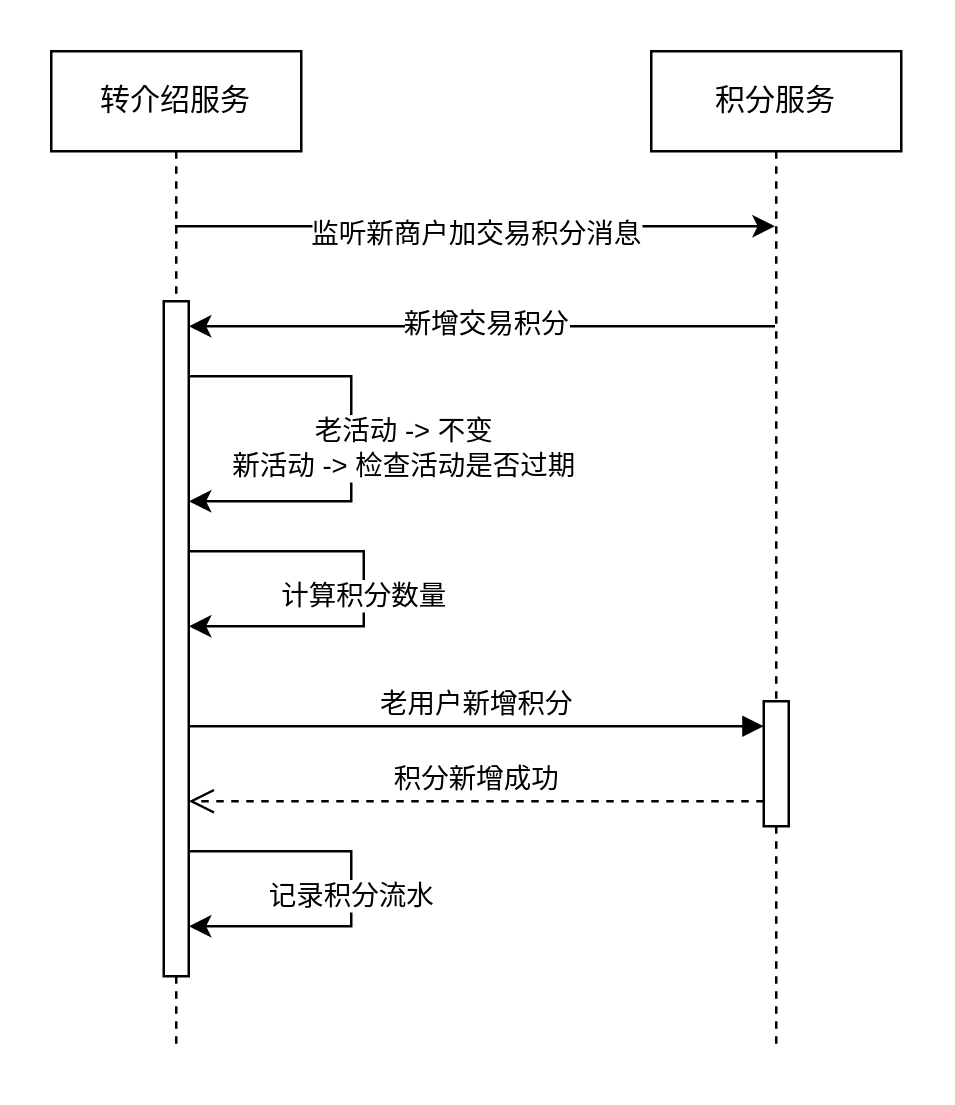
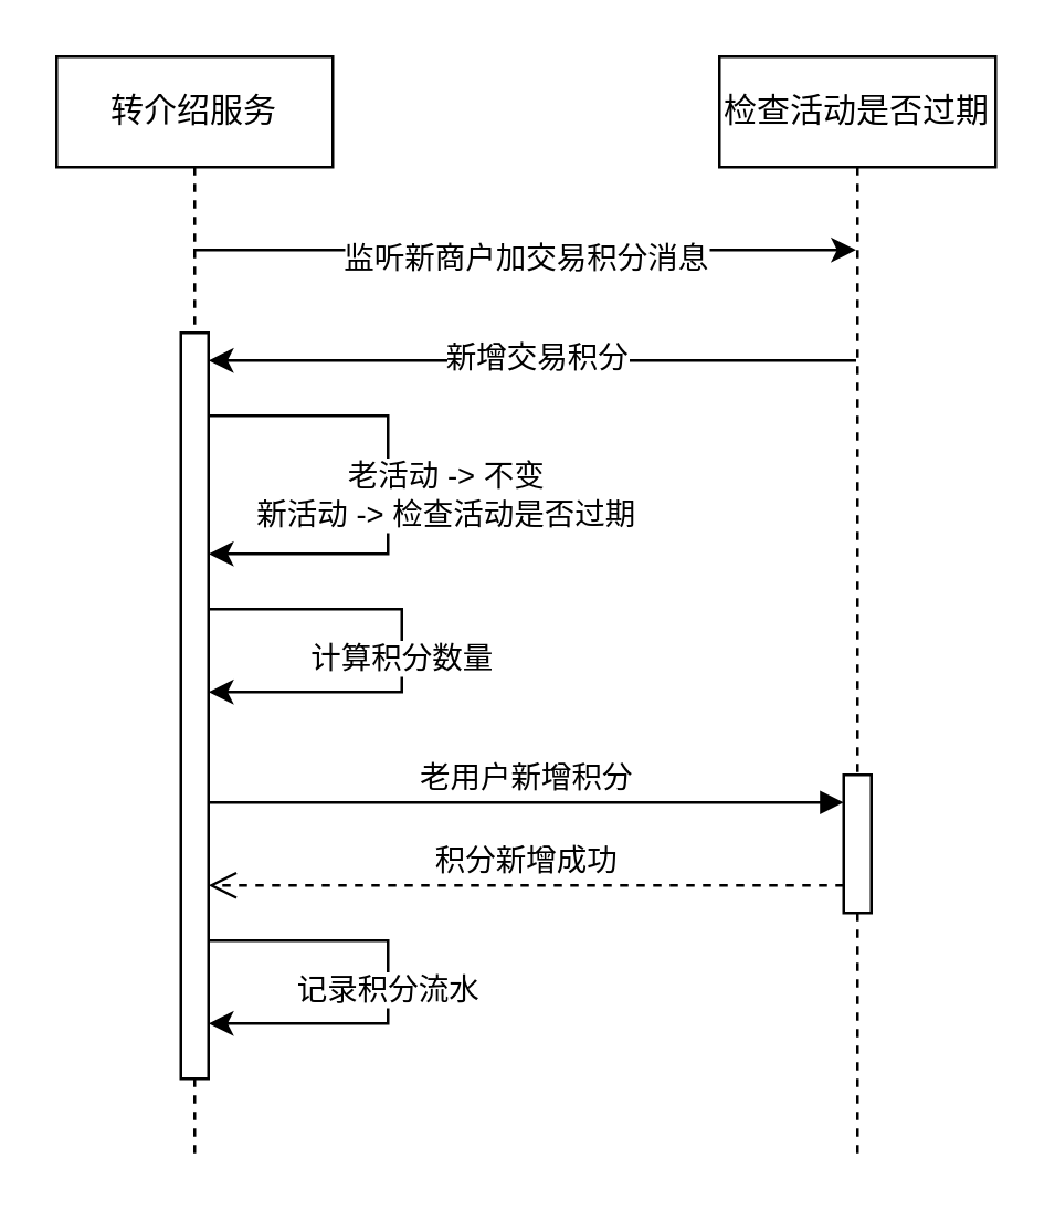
  <mxCell id="0" />
  <mxCell id="1" parent="0" />
  <mxCell id="2" value="转介绍服务" style="shape=umlLifeline;perimeter=lifelinePerimeter;whiteSpace=wrap;html=1;container=1;dropTarget=0;collapsible=0;recursiveResize=0;outlineConnect=0;portConstraint=eastwest;newEdgeStyle={&quot;edgeStyle&quot;:&quot;elbowEdgeStyle&quot;,&quot;elbow&quot;:&quot;vertical&quot;,&quot;curved&quot;:0,&quot;rounded&quot;:0};" vertex="1" parent="1"><mxGeometry x="20" y="20" width="100" height="400" as="geometry" /></mxCell>
  <mxCell id="3" value="" style="html=1;points=[];perimeter=orthogonalPerimeter;outlineConnect=0;targetShapes=umlLifeline;portConstraint=eastwest;newEdgeStyle={&quot;edgeStyle&quot;:&quot;elbowEdgeStyle&quot;,&quot;elbow&quot;:&quot;vertical&quot;,&quot;curved&quot;:0,&quot;rounded&quot;:0};" vertex="1" parent="2"><mxGeometry x="45" y="100" width="10" height="270" as="geometry" /></mxCell>
  <mxCell id="4" value="" style="endArrow=classic;html=1;rounded=0;" edge="1" parent="2" target="3" source="3"><mxGeometry width="50" height="50" relative="1" as="geometry"><mxPoint x="60" y="150" as="sourcePoint" /><mxPoint x="430" y="150.0" as="targetPoint" /><Array as="points"><mxPoint x="120" y="130" /><mxPoint x="120" y="180" /></Array></mxGeometry></mxCell>
  <mxCell id="5" value="老活动 -&amp;gt; 不变&lt;br&gt;新活动 -&amp;gt; 检查活动是否过期" style="edgeLabel;html=1;align=center;verticalAlign=middle;resizable=0;points=[];" vertex="1" connectable="0" parent="4"><mxGeometry x="0.207" y="2" relative="1" as="geometry"><mxPoint x="18" y="-16" as="offset" /></mxGeometry></mxCell>
  <mxCell id="6" value="" style="endArrow=classic;html=1;rounded=0;" edge="1" parent="2" source="3" target="3"><mxGeometry width="50" height="50" relative="1" as="geometry"><mxPoint x="60" y="200" as="sourcePoint" /><mxPoint x="60" y="250" as="targetPoint" /><Array as="points"><mxPoint x="125" y="200" /><mxPoint x="125" y="230" /></Array></mxGeometry></mxCell>
  <mxCell id="7" value="计算积分数量" style="edgeLabel;html=1;align=center;verticalAlign=middle;resizable=0;points=[];" vertex="1" connectable="0" parent="6"><mxGeometry x="0.045" y="-1" relative="1" as="geometry"><mxPoint y="-2" as="offset" /></mxGeometry></mxCell>
  <mxCell id="8" value="" style="endArrow=classic;html=1;rounded=0;" edge="1" parent="2" source="3" target="3"><mxGeometry width="50" height="50" relative="1" as="geometry"><mxPoint x="50" y="320" as="sourcePoint" /><mxPoint x="50" y="350" as="targetPoint" /><Array as="points"><mxPoint x="120" y="320" /><mxPoint x="120" y="350" /></Array></mxGeometry></mxCell>
  <mxCell id="9" value="记录积分流水" style="edgeLabel;html=1;align=center;verticalAlign=middle;resizable=0;points=[];" vertex="1" connectable="0" parent="8"><mxGeometry x="0.045" y="-1" relative="1" as="geometry"><mxPoint y="-2" as="offset" /></mxGeometry></mxCell>
- <mxCell id="10" value="积分服务" style="shape=umlLifeline;perimeter=lifelinePerimeter;whiteSpace=wrap;html=1;container=1;dropTarget=0;collapsible=0;recursiveResize=0;outlineConnect=0;portConstraint=eastwest;newEdgeStyle={&quot;edgeStyle&quot;:&quot;elbowEdgeStyle&quot;,&quot;elbow&quot;:&quot;vertical&quot;,&quot;curved&quot;:0,&quot;rounded&quot;:0};" vertex="1" parent="1"><mxGeometry x="260" y="20" width="100" height="400" as="geometry" /></mxCell>
+ <mxCell id="10" value="检查活动是否过期" style="shape=umlLifeline;perimeter=lifelinePerimeter;whiteSpace=wrap;html=1;container=1;dropTarget=0;collapsible=0;recursiveResize=0;outlineConnect=0;portConstraint=eastwest;newEdgeStyle={&quot;edgeStyle&quot;:&quot;elbowEdgeStyle&quot;,&quot;elbow&quot;:&quot;vertical&quot;,&quot;curved&quot;:0,&quot;rounded&quot;:0};" vertex="1" parent="1"><mxGeometry x="260" y="20" width="100" height="400" as="geometry" /></mxCell>
  <mxCell id="11" value="" style="endArrow=classic;html=1;rounded=0;" edge="1" parent="10"><mxGeometry width="50" height="50" relative="1" as="geometry"><mxPoint x="49.7" y="193" as="sourcePoint" /><mxPoint x="49.7" y="193.0" as="targetPoint" /><Array as="points" /></mxGeometry></mxCell>
  <mxCell id="12" value="" style="html=1;points=[];perimeter=orthogonalPerimeter;outlineConnect=0;targetShapes=umlLifeline;portConstraint=eastwest;newEdgeStyle={&quot;edgeStyle&quot;:&quot;elbowEdgeStyle&quot;,&quot;elbow&quot;:&quot;vertical&quot;,&quot;curved&quot;:0,&quot;rounded&quot;:0};" vertex="1" parent="10"><mxGeometry x="45" y="260" width="10" height="50" as="geometry" /></mxCell>
  <mxCell id="13" value="" style="endArrow=classic;html=1;rounded=0;" edge="1" parent="1" source="2" target="10"><mxGeometry width="50" height="50" relative="1" as="geometry"><mxPoint x="90" y="90" as="sourcePoint" /><mxPoint x="120" y="60" as="targetPoint" /><Array as="points"><mxPoint x="300" y="90" /></Array></mxGeometry></mxCell>
  <mxCell id="14" value="监听新商户加交易积分消息" style="edgeLabel;html=1;align=center;verticalAlign=middle;resizable=0;points=[];" vertex="1" connectable="0" parent="13"><mxGeometry x="0.202" y="-2" relative="1" as="geometry"><mxPoint x="-24" as="offset" /></mxGeometry></mxCell>
  <mxCell id="15" value="" style="endArrow=classic;html=1;rounded=0;" edge="1" parent="1" source="10" target="3"><mxGeometry width="50" height="50" relative="1" as="geometry"><mxPoint x="80" y="260" as="sourcePoint" /><mxPoint x="80" y="130" as="targetPoint" /><Array as="points"><mxPoint x="260" y="130" /></Array></mxGeometry></mxCell>
  <mxCell id="16" value="新增交易积分" style="edgeLabel;html=1;align=center;verticalAlign=middle;resizable=0;points=[];" vertex="1" connectable="0" parent="15"><mxGeometry x="0.202" y="-2" relative="1" as="geometry"><mxPoint x="25" as="offset" /></mxGeometry></mxCell>
  <mxCell id="17" value="老用户新增积分" style="html=1;verticalAlign=bottom;endArrow=block;edgeStyle=elbowEdgeStyle;elbow=vertical;curved=0;rounded=0;" edge="1" target="12" parent="1" source="3"><mxGeometry relative="1" as="geometry"><mxPoint x="235" y="280" as="sourcePoint" /><Array as="points"><mxPoint x="210" y="290" /></Array></mxGeometry></mxCell>
  <mxCell id="18" value="积分新增成功" style="html=1;verticalAlign=bottom;endArrow=open;dashed=1;endSize=8;edgeStyle=elbowEdgeStyle;elbow=horizontal;curved=0;rounded=0;" edge="1" source="12" parent="1" target="3"><mxGeometry relative="1" as="geometry"><mxPoint x="235" y="355" as="targetPoint" /><Array as="points"><mxPoint x="250" y="320" /><mxPoint x="270" y="320" /></Array></mxGeometry></mxCell>
